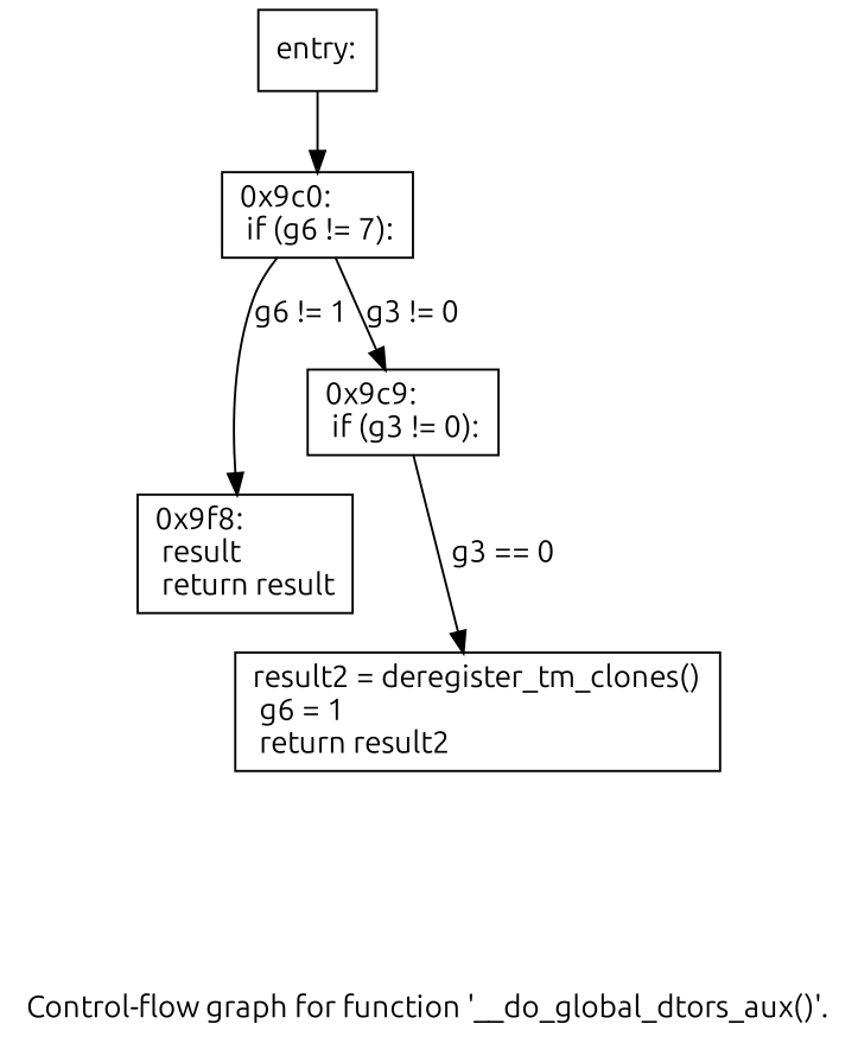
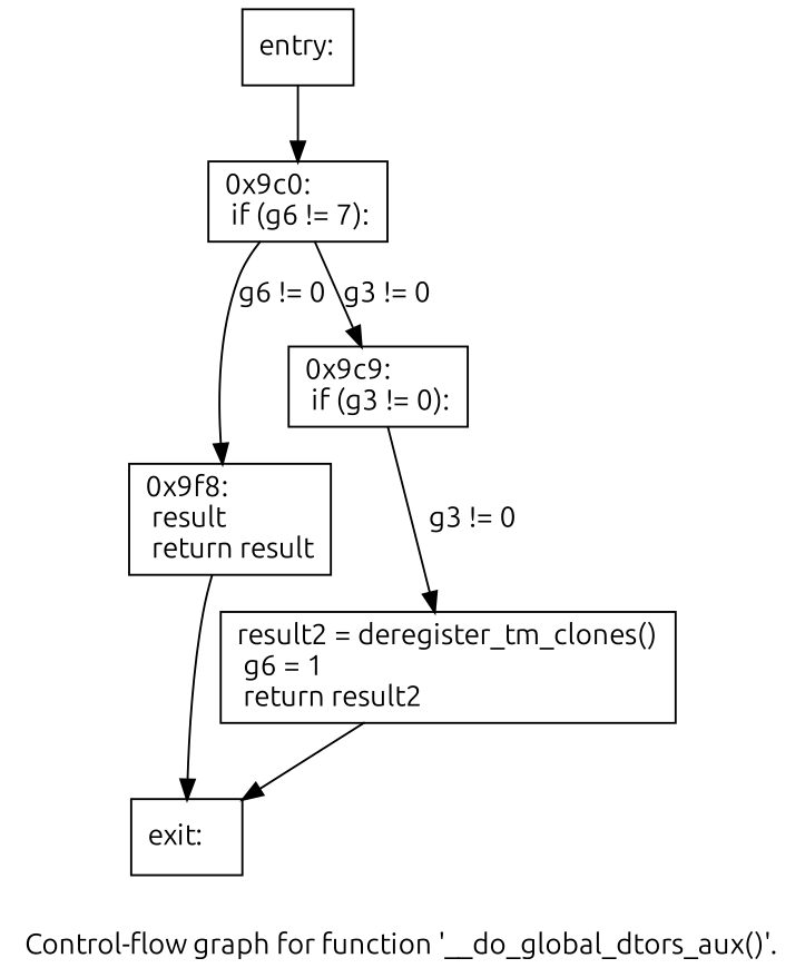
  digraph {
    fontname=Ubuntu
    label="Control-flow graph for function '__do_global_dtors_aux()'."
    node [fontname=Ubuntu shape=record]
    edge [fontname=Ubuntu]
    n1 [label="{entry:\l}"]
    n2 [label="{0x9c0:\l  if (g6 != 7):\l}"]
    n3 [label="{0x9f8:\l  result\l  return result\l}"]
    n4 [label="{0x9c9:\l  if (g3 != 0):\l}"]
+   n5 [label="{exit:\l}"]
    n6 [label="{  result2 = deregister_tm_clones()\l  g6 = 1\l  return result2\l}"]
    n1 -> n2
-   n2 -> n3 [label="g6 != 1"]
+   n2 -> n3 [label="g6 != 0"]
    n2 -> n4 [label="g3 != 0"]
-   n4 -> n6 [label="g3 == 0"]
+   n3 -> n5
+   n4 -> n6 [label="g3 != 0"]
+   n6 -> n5
  }
